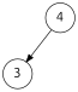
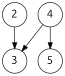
  digraph {
    fontname="Roboto Condensed"
    rankdir=TB
    node [fontname="Roboto Condensed" shape=circle]
    edge [fontname="Roboto Condensed"]
+   n1 [label=<<FONT POINT-SIZE="18" FACE="ubuntu">2</FONT><BR ALIGN="CENTER"/>>]
    n2 [label=<<FONT POINT-SIZE="18" FACE="ubuntu">3</FONT><BR ALIGN="CENTER"/>>]
    n3 [label=<<FONT POINT-SIZE="18" FACE="ubuntu">4</FONT><BR ALIGN="CENTER"/>>]
+   n4 [label=<<FONT POINT-SIZE="18" FACE="ubuntu">5</FONT><BR ALIGN="CENTER"/>>]
+   n1 -> n2
    n3 -> n2
+   n3 -> n4
  }
